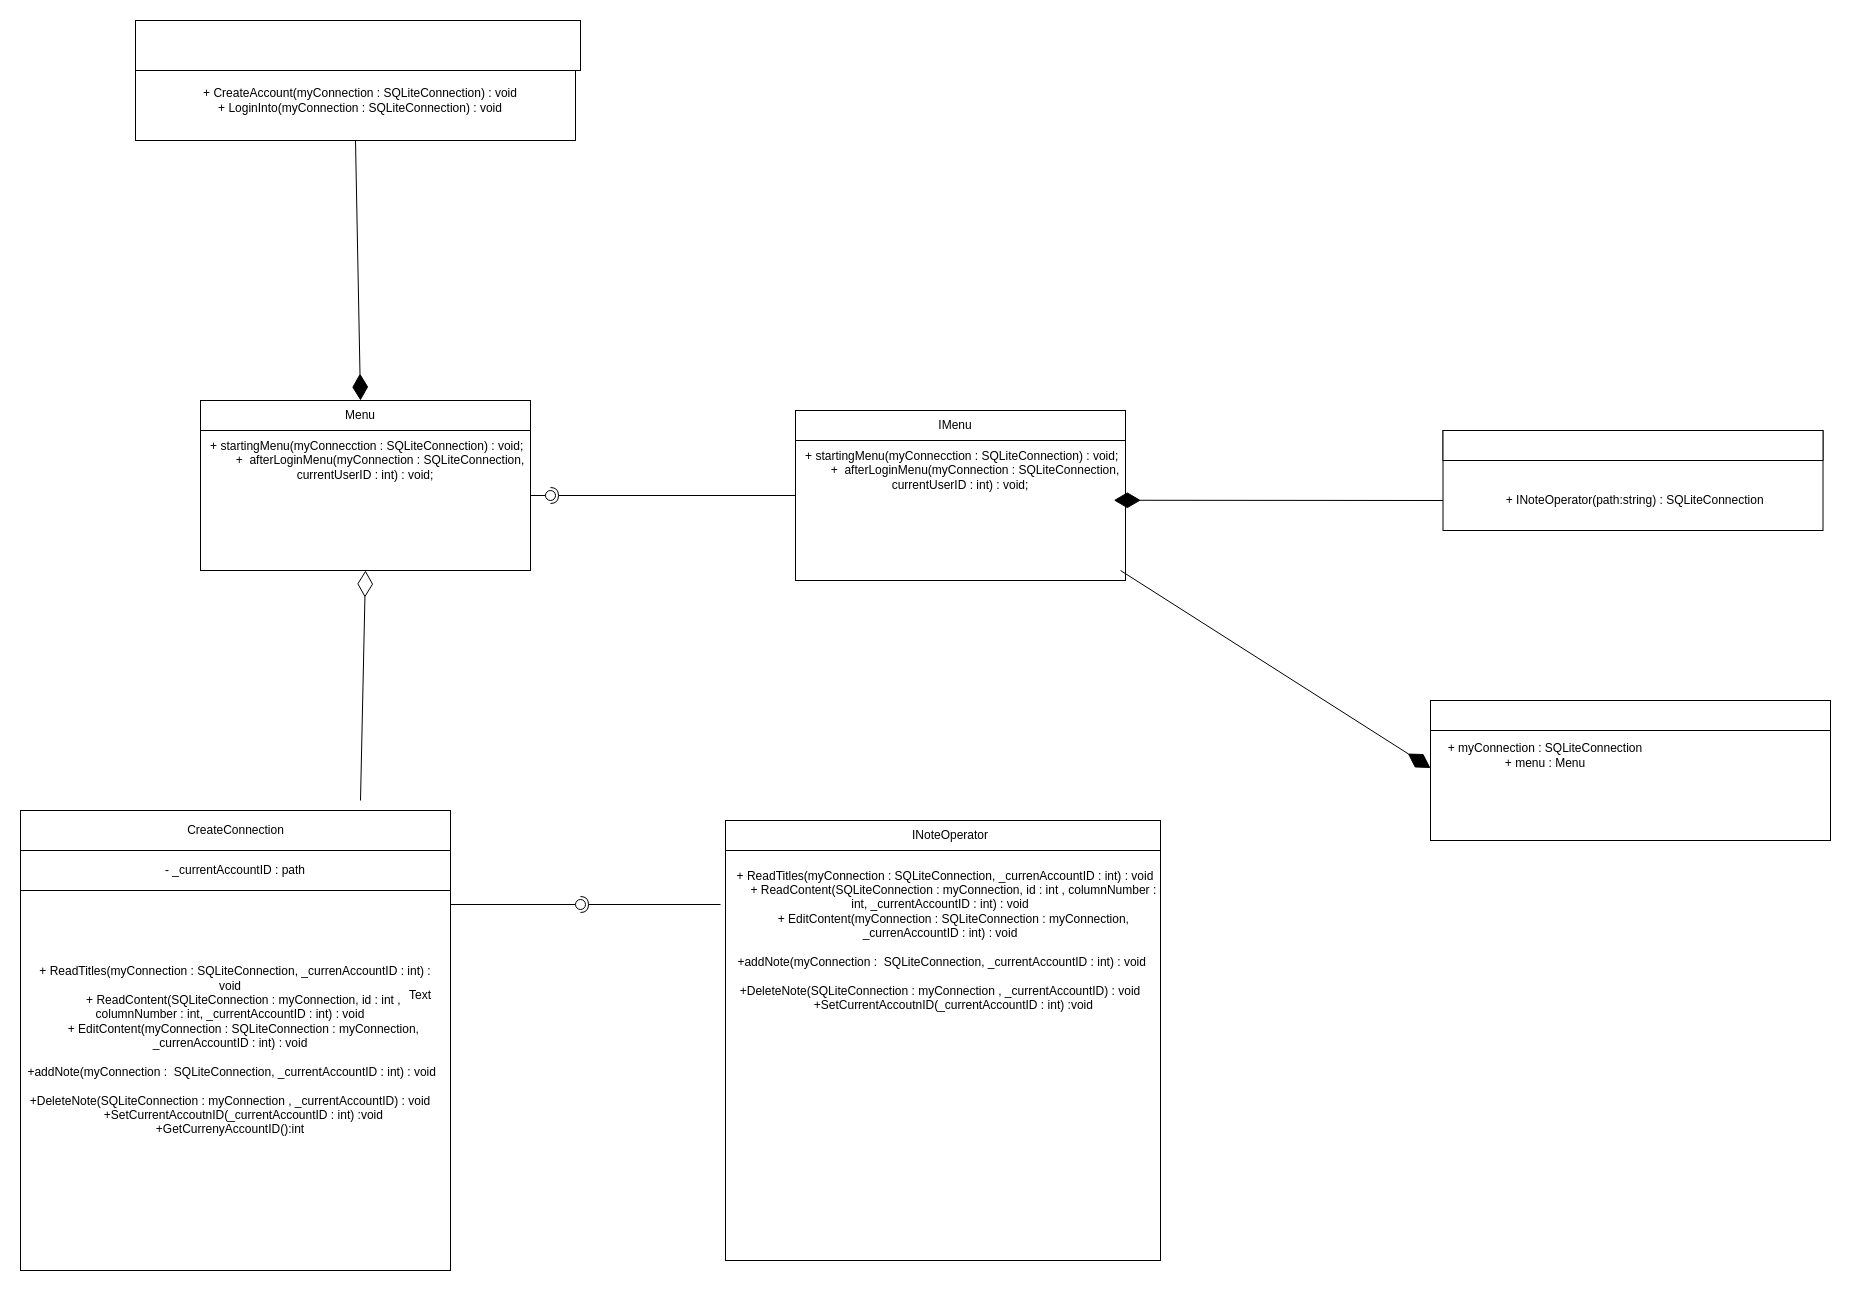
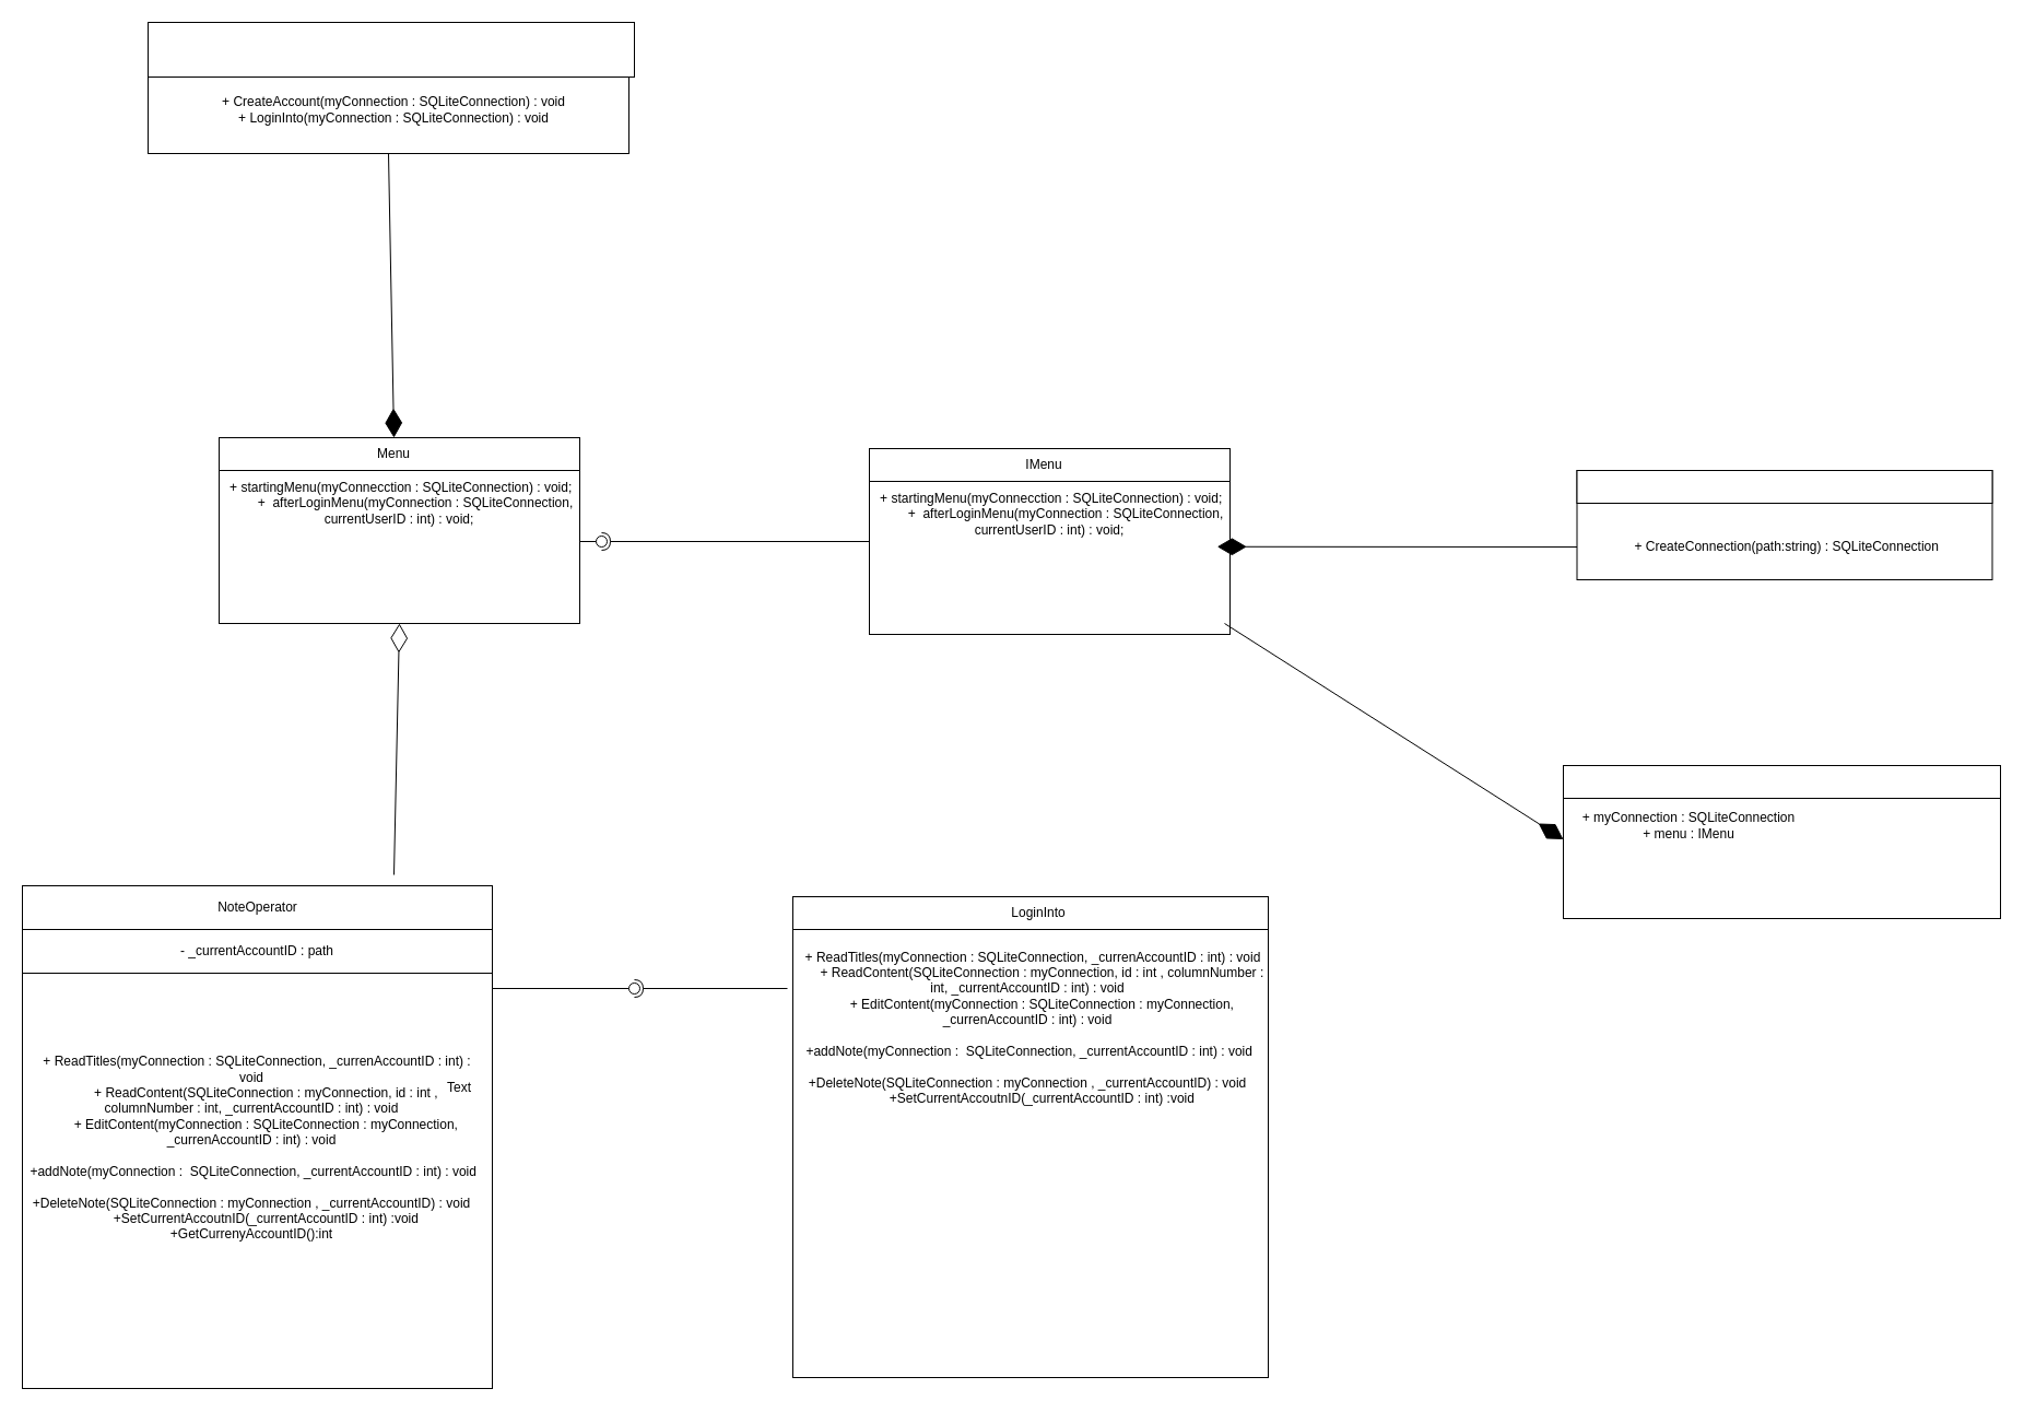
  <mxCell id="0" />
  <mxCell id="1" parent="0" />
  <mxCell id="2" value="" style="rounded=0;whiteSpace=wrap;html=1;" vertex="1" parent="1"><mxGeometry x="200" y="420" width="330" height="150" as="geometry" /></mxCell>
  <mxCell id="3" value="&amp;nbsp;+ startingMenu(myConnecction : SQLiteConnection) : void;&lt;br&gt;&amp;nbsp; &amp;nbsp; &amp;nbsp; &amp;nbsp; &amp;nbsp;+&amp;nbsp; afterLoginMenu(myConnection : SQLiteConnection, currentUserID : int) : void;" style="text;html=1;strokeColor=none;fillColor=none;align=center;verticalAlign=middle;whiteSpace=wrap;rounded=0;" vertex="1" parent="1"><mxGeometry x="200" y="430" width="330" height="60" as="geometry" /></mxCell>
  <mxCell id="4" value="" style="rounded=0;whiteSpace=wrap;html=1;" vertex="1" parent="1"><mxGeometry x="200" y="400" width="330" height="30" as="geometry" /></mxCell>
  <mxCell id="5" value="Menu" style="text;html=1;strokeColor=none;fillColor=none;align=center;verticalAlign=middle;whiteSpace=wrap;rounded=0;" vertex="1" parent="1"><mxGeometry x="250" y="400" width="220" height="30" as="geometry" /></mxCell>
  <mxCell id="6" value="" style="rounded=0;orthogonalLoop=1;jettySize=auto;html=1;endArrow=none;endFill=0;sketch=0;sourcePerimeterSpacing=0;targetPerimeterSpacing=0;" edge="1" target="8" parent="1"><mxGeometry relative="1" as="geometry"><mxPoint x="530" y="495" as="sourcePoint" /></mxGeometry></mxCell>
  <mxCell id="7" value="" style="rounded=0;orthogonalLoop=1;jettySize=auto;html=1;endArrow=halfCircle;endFill=0;entryX=0.5;entryY=0.5;endSize=6;strokeWidth=1;sketch=0;" edge="1" target="8" parent="1"><mxGeometry relative="1" as="geometry"><mxPoint x="800" y="495" as="sourcePoint" /></mxGeometry></mxCell>
  <mxCell id="8" value="" style="ellipse;whiteSpace=wrap;html=1;align=center;aspect=fixed;resizable=0;points=[];outlineConnect=0;sketch=0;" vertex="1" parent="1"><mxGeometry x="545" y="490" width="10" height="10" as="geometry" /></mxCell>
  <mxCell id="9" value="" style="rounded=0;whiteSpace=wrap;html=1;" vertex="1" parent="1"><mxGeometry x="795" y="430" width="330" height="150" as="geometry" /></mxCell>
  <mxCell id="10" value="&amp;nbsp;+ startingMenu(myConnecction : SQLiteConnection) : void;&lt;br&gt;&amp;nbsp; &amp;nbsp; &amp;nbsp; &amp;nbsp; &amp;nbsp;+&amp;nbsp; afterLoginMenu(myConnection : SQLiteConnection, currentUserID : int) : void;" style="text;html=1;strokeColor=none;fillColor=none;align=center;verticalAlign=middle;whiteSpace=wrap;rounded=0;" vertex="1" parent="1"><mxGeometry x="790" y="440" width="340" height="60" as="geometry" /></mxCell>
  <mxCell id="11" value="" style="rounded=0;whiteSpace=wrap;html=1;" vertex="1" parent="1"><mxGeometry x="795" y="410" width="330" height="30" as="geometry" /></mxCell>
  <mxCell id="12" value="IMenu" style="text;html=1;strokeColor=none;fillColor=none;align=center;verticalAlign=middle;whiteSpace=wrap;rounded=0;" vertex="1" parent="1"><mxGeometry x="845" y="410" width="220" height="30" as="geometry" /></mxCell>
  <mxCell id="13" value="" style="html=1;" vertex="1" parent="1"><mxGeometry x="20" y="850" width="430" height="420" as="geometry" /></mxCell>
- <mxCell id="14" value="CreateConnection" style="html=1;" vertex="1" parent="1"><mxGeometry x="20" y="810" width="430" height="40" as="geometry" /></mxCell>
+ <mxCell id="14" value="NoteOperator" style="html=1;" vertex="1" parent="1"><mxGeometry x="20" y="810" width="430" height="40" as="geometry" /></mxCell>
  <mxCell id="15" value="" style="rounded=0;whiteSpace=wrap;html=1;" vertex="1" parent="1"><mxGeometry x="725" y="840" width="435" height="420" as="geometry" /></mxCell>
  <mxCell id="16" value="&lt;div&gt;&amp;nbsp; &amp;nbsp;+ ReadTitles(myConnection : SQLiteConnection, _currenAccountID : int) : void&lt;/div&gt;&lt;div&gt;&amp;nbsp; &amp;nbsp; &amp;nbsp; &amp;nbsp; + ReadContent(SQLiteConnection : myConnection, id : int , columnNumber : int, _currentAccountID : int) : void&lt;/div&gt;&lt;div&gt;&amp;nbsp; &amp;nbsp; &amp;nbsp; &amp;nbsp; + EditContent(myConnection : SQLiteConnection : myConnection, _currenAccountID : int) : void&lt;/div&gt;&lt;div&gt;&amp;nbsp; &amp;nbsp;&amp;nbsp;&lt;/div&gt;&amp;nbsp;+addNote(myConnection :&amp;nbsp; SQLiteConnection, _currentAccountID : int) : void&lt;div&gt;&amp;nbsp; &amp;nbsp; &amp;nbsp; &amp;nbsp;&amp;nbsp;&lt;/div&gt;&lt;div&gt;+DeleteNote(SQLiteConnection : myConnection , _currentAccountID) : void&lt;/div&gt;&lt;div&gt;&amp;nbsp; &amp;nbsp; &amp;nbsp; &amp;nbsp; +SetCurrentAccoutnID(_currentAccountID : int) :void&lt;/div&gt;" style="text;html=1;strokeColor=none;fillColor=none;align=center;verticalAlign=middle;whiteSpace=wrap;rounded=0;" vertex="1" parent="1"><mxGeometry x="720" y="810" width="440" height="260" as="geometry" /></mxCell>
  <mxCell id="17" value="" style="rounded=0;whiteSpace=wrap;html=1;" vertex="1" parent="1"><mxGeometry x="725" y="820" width="435" height="30" as="geometry" /></mxCell>
- <mxCell id="18" value="INoteOperator" style="text;html=1;strokeColor=none;fillColor=none;align=center;verticalAlign=middle;whiteSpace=wrap;rounded=0;" vertex="1" parent="1"><mxGeometry x="840" y="820" width="220" height="30" as="geometry" /></mxCell>
+ <mxCell id="18" value="LoginInto" style="text;html=1;strokeColor=none;fillColor=none;align=center;verticalAlign=middle;whiteSpace=wrap;rounded=0;" vertex="1" parent="1"><mxGeometry x="840" y="820" width="220" height="30" as="geometry" /></mxCell>
  <mxCell id="19" value="" style="rounded=0;orthogonalLoop=1;jettySize=auto;html=1;endArrow=none;endFill=0;sketch=0;sourcePerimeterSpacing=0;targetPerimeterSpacing=0;" edge="1" target="21" parent="1"><mxGeometry relative="1" as="geometry"><mxPoint x="450" y="904" as="sourcePoint" /></mxGeometry></mxCell>
  <mxCell id="20" value="" style="rounded=0;orthogonalLoop=1;jettySize=auto;html=1;endArrow=halfCircle;endFill=0;entryX=0.5;entryY=0.5;endSize=6;strokeWidth=1;sketch=0;" edge="1" target="21" parent="1"><mxGeometry relative="1" as="geometry"><mxPoint x="720" y="904" as="sourcePoint" /></mxGeometry></mxCell>
  <mxCell id="21" value="" style="ellipse;whiteSpace=wrap;html=1;align=center;aspect=fixed;resizable=0;points=[];outlineConnect=0;sketch=0;" vertex="1" parent="1"><mxGeometry x="575" y="899" width="10" height="10" as="geometry" /></mxCell>
  <mxCell id="22" value="&lt;div&gt;&amp;nbsp; &amp;nbsp;+ ReadTitles(myConnection : SQLiteConnection, _currenAccountID : int) : void&lt;/div&gt;&lt;div&gt;&amp;nbsp; &amp;nbsp; &amp;nbsp; &amp;nbsp; + ReadContent(SQLiteConnection : myConnection, id : int , columnNumber : int, _currentAccountID : int) : void&lt;/div&gt;&lt;div&gt;&amp;nbsp; &amp;nbsp; &amp;nbsp; &amp;nbsp; + EditContent(myConnection : SQLiteConnection : myConnection, _currenAccountID : int) : void&lt;/div&gt;&lt;div&gt;&amp;nbsp; &amp;nbsp;&amp;nbsp;&lt;/div&gt;&amp;nbsp;+addNote(myConnection :&amp;nbsp; SQLiteConnection, _currentAccountID : int) : void&lt;div&gt;&amp;nbsp; &amp;nbsp; &amp;nbsp; &amp;nbsp;&amp;nbsp;&lt;/div&gt;&lt;div&gt;+DeleteNote(SQLiteConnection : myConnection , _currentAccountID) : void&lt;/div&gt;&lt;div&gt;&amp;nbsp; &amp;nbsp; &amp;nbsp; &amp;nbsp; +SetCurrentAccoutnID(_currentAccountID : int) :void&lt;/div&gt;&lt;div&gt;+GetCurrenyAccountID():int&lt;/div&gt;" style="text;html=1;strokeColor=none;fillColor=none;align=center;verticalAlign=middle;whiteSpace=wrap;rounded=0;" vertex="1" parent="1"><mxGeometry x="20" y="960" width="420" height="180" as="geometry" /></mxCell>
  <mxCell id="23" value="- _currentAccountID : path" style="rounded=0;whiteSpace=wrap;html=1;" vertex="1" parent="1"><mxGeometry x="20" y="850" width="430" height="40" as="geometry" /></mxCell>
  <mxCell id="24" value="Text" style="text;html=1;strokeColor=none;fillColor=none;align=center;verticalAlign=middle;whiteSpace=wrap;rounded=0;" vertex="1" parent="1"><mxGeometry x="390" y="980" width="60" height="30" as="geometry" /></mxCell>
  <mxCell id="25" value="" style="rounded=0;whiteSpace=wrap;html=1;" vertex="1" parent="1"><mxGeometry x="1442.5" y="430" width="380" height="100" as="geometry" /></mxCell>
  <mxCell id="26" value="" style="rounded=0;whiteSpace=wrap;html=1;" vertex="1" parent="1"><mxGeometry x="1442.5" y="430" width="380" height="30" as="geometry" /></mxCell>
- <mxCell id="27" value="&amp;nbsp;+ INoteOperator(path:string) : SQLiteConnection" style="text;html=1;strokeColor=none;fillColor=none;align=center;verticalAlign=middle;whiteSpace=wrap;rounded=0;" vertex="1" parent="1"><mxGeometry x="1442.5" width="380" height="80" as="geometry" y="460" /></mxCell>
+ <mxCell id="27" value="&amp;nbsp;+ CreateConnection(path:string) : SQLiteConnection" style="text;html=1;strokeColor=none;fillColor=none;align=center;verticalAlign=middle;whiteSpace=wrap;rounded=0;" vertex="1" parent="1"><mxGeometry x="1442.5" width="380" height="80" as="geometry" y="460" /></mxCell>
  <mxCell id="28" value="" style="rounded=0;whiteSpace=wrap;html=1;" vertex="1" parent="1"><mxGeometry x="135" y="20" width="440" height="120" as="geometry" /></mxCell>
  <mxCell id="29" value="" style="rounded=0;whiteSpace=wrap;html=1;" vertex="1" parent="1"><mxGeometry x="135" y="20" width="445" height="50" as="geometry" /></mxCell>
  <mxCell id="30" value="+ CreateAccount(myConnection : SQLiteConnection) : void&lt;br&gt;+ LoginInto(myConnection : SQLiteConnection) : void" style="text;html=1;strokeColor=none;fillColor=none;align=center;verticalAlign=middle;whiteSpace=wrap;rounded=0;" vertex="1" parent="1"><mxGeometry x="135" y="70" width="450" height="60" as="geometry" /></mxCell>
  <mxCell id="31" value="" style="rounded=0;whiteSpace=wrap;html=1;" vertex="1" parent="1"><mxGeometry x="1430" y="700" width="400" height="140" as="geometry" /></mxCell>
  <mxCell id="32" value="" style="rounded=0;whiteSpace=wrap;html=1;" vertex="1" parent="1"><mxGeometry x="1430" y="700" width="400" height="30" as="geometry" /></mxCell>
- <mxCell id="33" value="+ myConnection : SQLiteConnection&lt;br&gt;+ menu : Menu" style="text;html=1;strokeColor=none;fillColor=none;align=center;verticalAlign=middle;whiteSpace=wrap;rounded=0;" vertex="1" parent="1"><mxGeometry x="1430" y="730" width="230" height="50" as="geometry" /></mxCell>
+ <mxCell id="33" value="+ myConnection : SQLiteConnection&lt;br&gt;+ menu : IMenu" style="text;html=1;strokeColor=none;fillColor=none;align=center;verticalAlign=middle;whiteSpace=wrap;rounded=0;" vertex="1" parent="1"><mxGeometry x="1430" y="730" width="230" height="50" as="geometry" /></mxCell>
  <mxCell id="34" value="" style="endArrow=diamondThin;endFill=0;endSize=24;html=1;rounded=0;entryX=0.5;entryY=1;entryDx=0;entryDy=0;" edge="1" parent="1" target="2"><mxGeometry width="160" relative="1" as="geometry"><mxPoint x="360" y="800" as="sourcePoint" /><mxPoint x="430" y="690" as="targetPoint" /></mxGeometry></mxCell>
  <mxCell id="35" value="" style="endArrow=diamondThin;endFill=1;endSize=24;html=1;rounded=0;entryX=0;entryY=0.75;entryDx=0;entryDy=0;" edge="1" parent="1" target="33"><mxGeometry width="160" relative="1" as="geometry"><mxPoint x="1120" y="570" as="sourcePoint" /><mxPoint x="1280" y="580" as="targetPoint" /></mxGeometry></mxCell>
  <mxCell id="36" value="" style="endArrow=diamondThin;endFill=1;endSize=24;html=1;rounded=0;entryX=0.5;entryY=0;entryDx=0;entryDy=0;exitX=0.5;exitY=1;exitDx=0;exitDy=0;" edge="1" parent="1" source="28" target="5"><mxGeometry width="160" relative="1" as="geometry"><mxPoint x="340" y="160" as="sourcePoint" /><mxPoint x="500" y="160" as="targetPoint" /></mxGeometry></mxCell>
  <mxCell id="37" value="" style="endArrow=diamondThin;endFill=1;endSize=24;html=1;rounded=0;exitX=0;exitY=0.5;exitDx=0;exitDy=0;entryX=0.951;entryY=0.996;entryDx=0;entryDy=0;entryPerimeter=0;" edge="1" parent="1" source="27" target="10"><mxGeometry width="160" relative="1" as="geometry"><mxPoint x="1190" as="sourcePoint" y="460" /><mxPoint x="1130" y="500" as="targetPoint" /></mxGeometry></mxCell>
